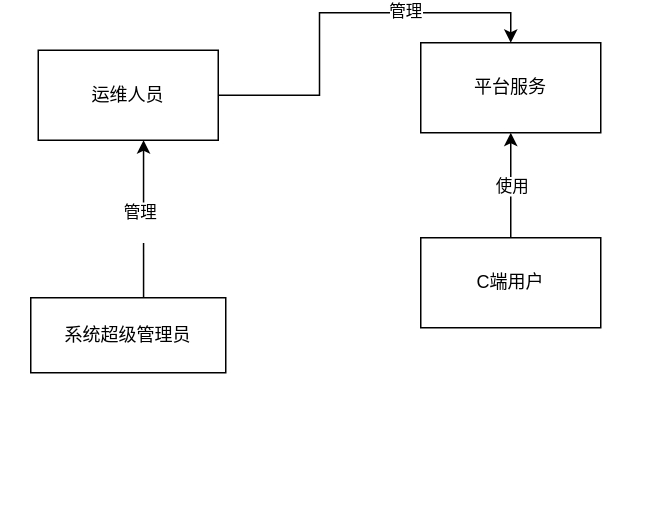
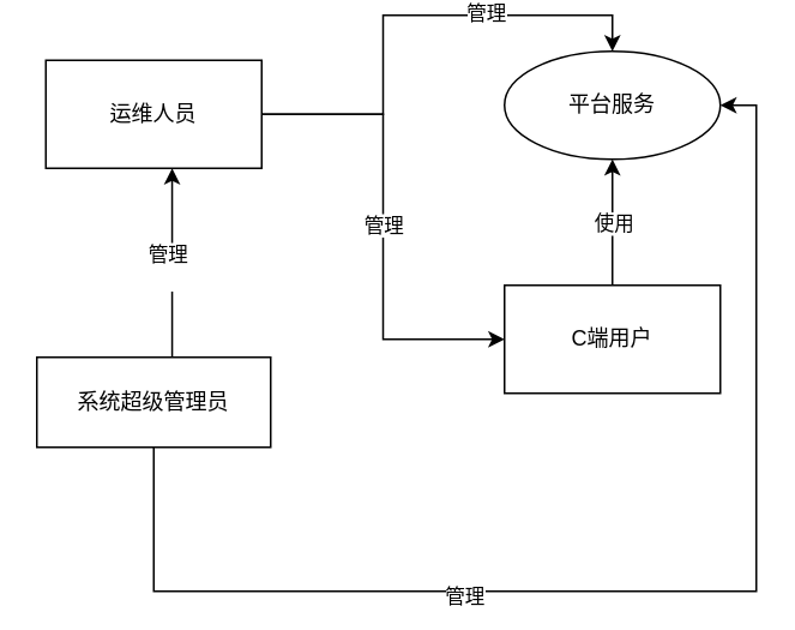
  <mxCell id="0" />
  <mxCell id="1" parent="0" />
+ <mxCell id="2" style="edgeStyle=orthogonalEdgeStyle;rounded=0;orthogonalLoop=1;jettySize=auto;html=1;entryX=1;entryY=0.5;entryDx=0;entryDy=0;" edge="1" parent="1" source="4" target="15"><mxGeometry relative="1" as="geometry"><Array as="points"><mxPoint x="85" y="320" /><mxPoint x="420" y="320" /><mxPoint x="420" y="50" /></Array></mxGeometry></mxCell>
+ <mxCell id="3" value="管理" style="edgeLabel;html=1;align=center;verticalAlign=middle;resizable=0;points=[];" vertex="1" connectable="0" parent="2"><mxGeometry x="-0.285" y="-2" relative="1" as="geometry"><mxPoint as="offset" /></mxGeometry></mxCell>
  <mxCell id="4" value="系统超级管理员" style="rounded=0;whiteSpace=wrap;html=1;" vertex="1" parent="1"><mxGeometry x="20" y="190" width="130" height="50" as="geometry" /></mxCell>
+ <mxCell id="5" style="edgeStyle=orthogonalEdgeStyle;rounded=0;orthogonalLoop=1;jettySize=auto;html=1;exitX=1;exitY=0.5;exitDx=0;exitDy=0;entryX=0;entryY=0.5;entryDx=0;entryDy=0;" edge="1" parent="1" source="9" target="14"><mxGeometry relative="1" as="geometry" /></mxCell>
+ <mxCell id="6" value="管理" style="edgeLabel;html=1;align=center;verticalAlign=middle;resizable=0;points=[];" vertex="1" connectable="0" parent="5"><mxGeometry x="-0.004" relative="1" as="geometry"><mxPoint as="offset" /></mxGeometry></mxCell>
  <mxCell id="7" style="edgeStyle=orthogonalEdgeStyle;rounded=0;orthogonalLoop=1;jettySize=auto;html=1;entryX=0.5;entryY=0;entryDx=0;entryDy=0;" edge="1" parent="1" source="9" target="15"><mxGeometry relative="1" as="geometry" /></mxCell>
  <mxCell id="8" value="管理" style="edgeLabel;html=1;align=center;verticalAlign=middle;resizable=0;points=[];" vertex="1" connectable="0" parent="7"><mxGeometry x="0.323" y="2" relative="1" as="geometry"><mxPoint as="offset" /></mxGeometry></mxCell>
  <mxCell id="9" value="运维人员" style="rounded=0;whiteSpace=wrap;html=1;" vertex="1" parent="1"><mxGeometry x="25" y="25" width="120" height="60" as="geometry" /></mxCell>
  <mxCell id="10" style="edgeStyle=orthogonalEdgeStyle;rounded=0;orthogonalLoop=1;jettySize=auto;html=1;" edge="1" parent="1" target="9"><mxGeometry relative="1" as="geometry"><mxPoint x="95.22" y="189.64" as="sourcePoint" /><mxPoint x="84.78" y="110" as="targetPoint" /><Array as="points"><mxPoint x="95" y="90" /><mxPoint x="95" y="90" /></Array></mxGeometry></mxCell>
  <mxCell id="11" value="管理&lt;div&gt;&lt;br&gt;&lt;/div&gt;" style="edgeLabel;html=1;align=center;verticalAlign=middle;resizable=0;points=[];" vertex="1" connectable="0" parent="10"><mxGeometry x="-0.053" y="3" relative="1" as="geometry"><mxPoint as="offset" /></mxGeometry></mxCell>
  <mxCell id="12" style="edgeStyle=orthogonalEdgeStyle;rounded=0;orthogonalLoop=1;jettySize=auto;html=1;" edge="1" parent="1" source="14" target="15"><mxGeometry relative="1" as="geometry"><mxPoint x="330" y="120" as="targetPoint" /></mxGeometry></mxCell>
  <mxCell id="13" value="使用" style="edgeLabel;html=1;align=center;verticalAlign=middle;resizable=0;points=[];" vertex="1" connectable="0" parent="12"><mxGeometry x="-0.009" relative="1" as="geometry"><mxPoint as="offset" /></mxGeometry></mxCell>
  <mxCell id="14" value="C端用户" style="rounded=0;whiteSpace=wrap;html=1;" vertex="1" parent="1"><mxGeometry x="280" y="150" width="120" height="60" as="geometry" /></mxCell>
- <mxCell id="15" value="平台服务" style="rounded=0;whiteSpace=wrap;html=1;" vertex="1" parent="1"><mxGeometry x="280" y="20" width="120" height="60" as="geometry" /></mxCell>
+ <mxCell id="15" value="平台服务" style="ellipse;whiteSpace=wrap;html=1;" vertex="1" parent="1"><mxGeometry x="280" y="20" width="120" height="60" as="geometry" /></mxCell>
